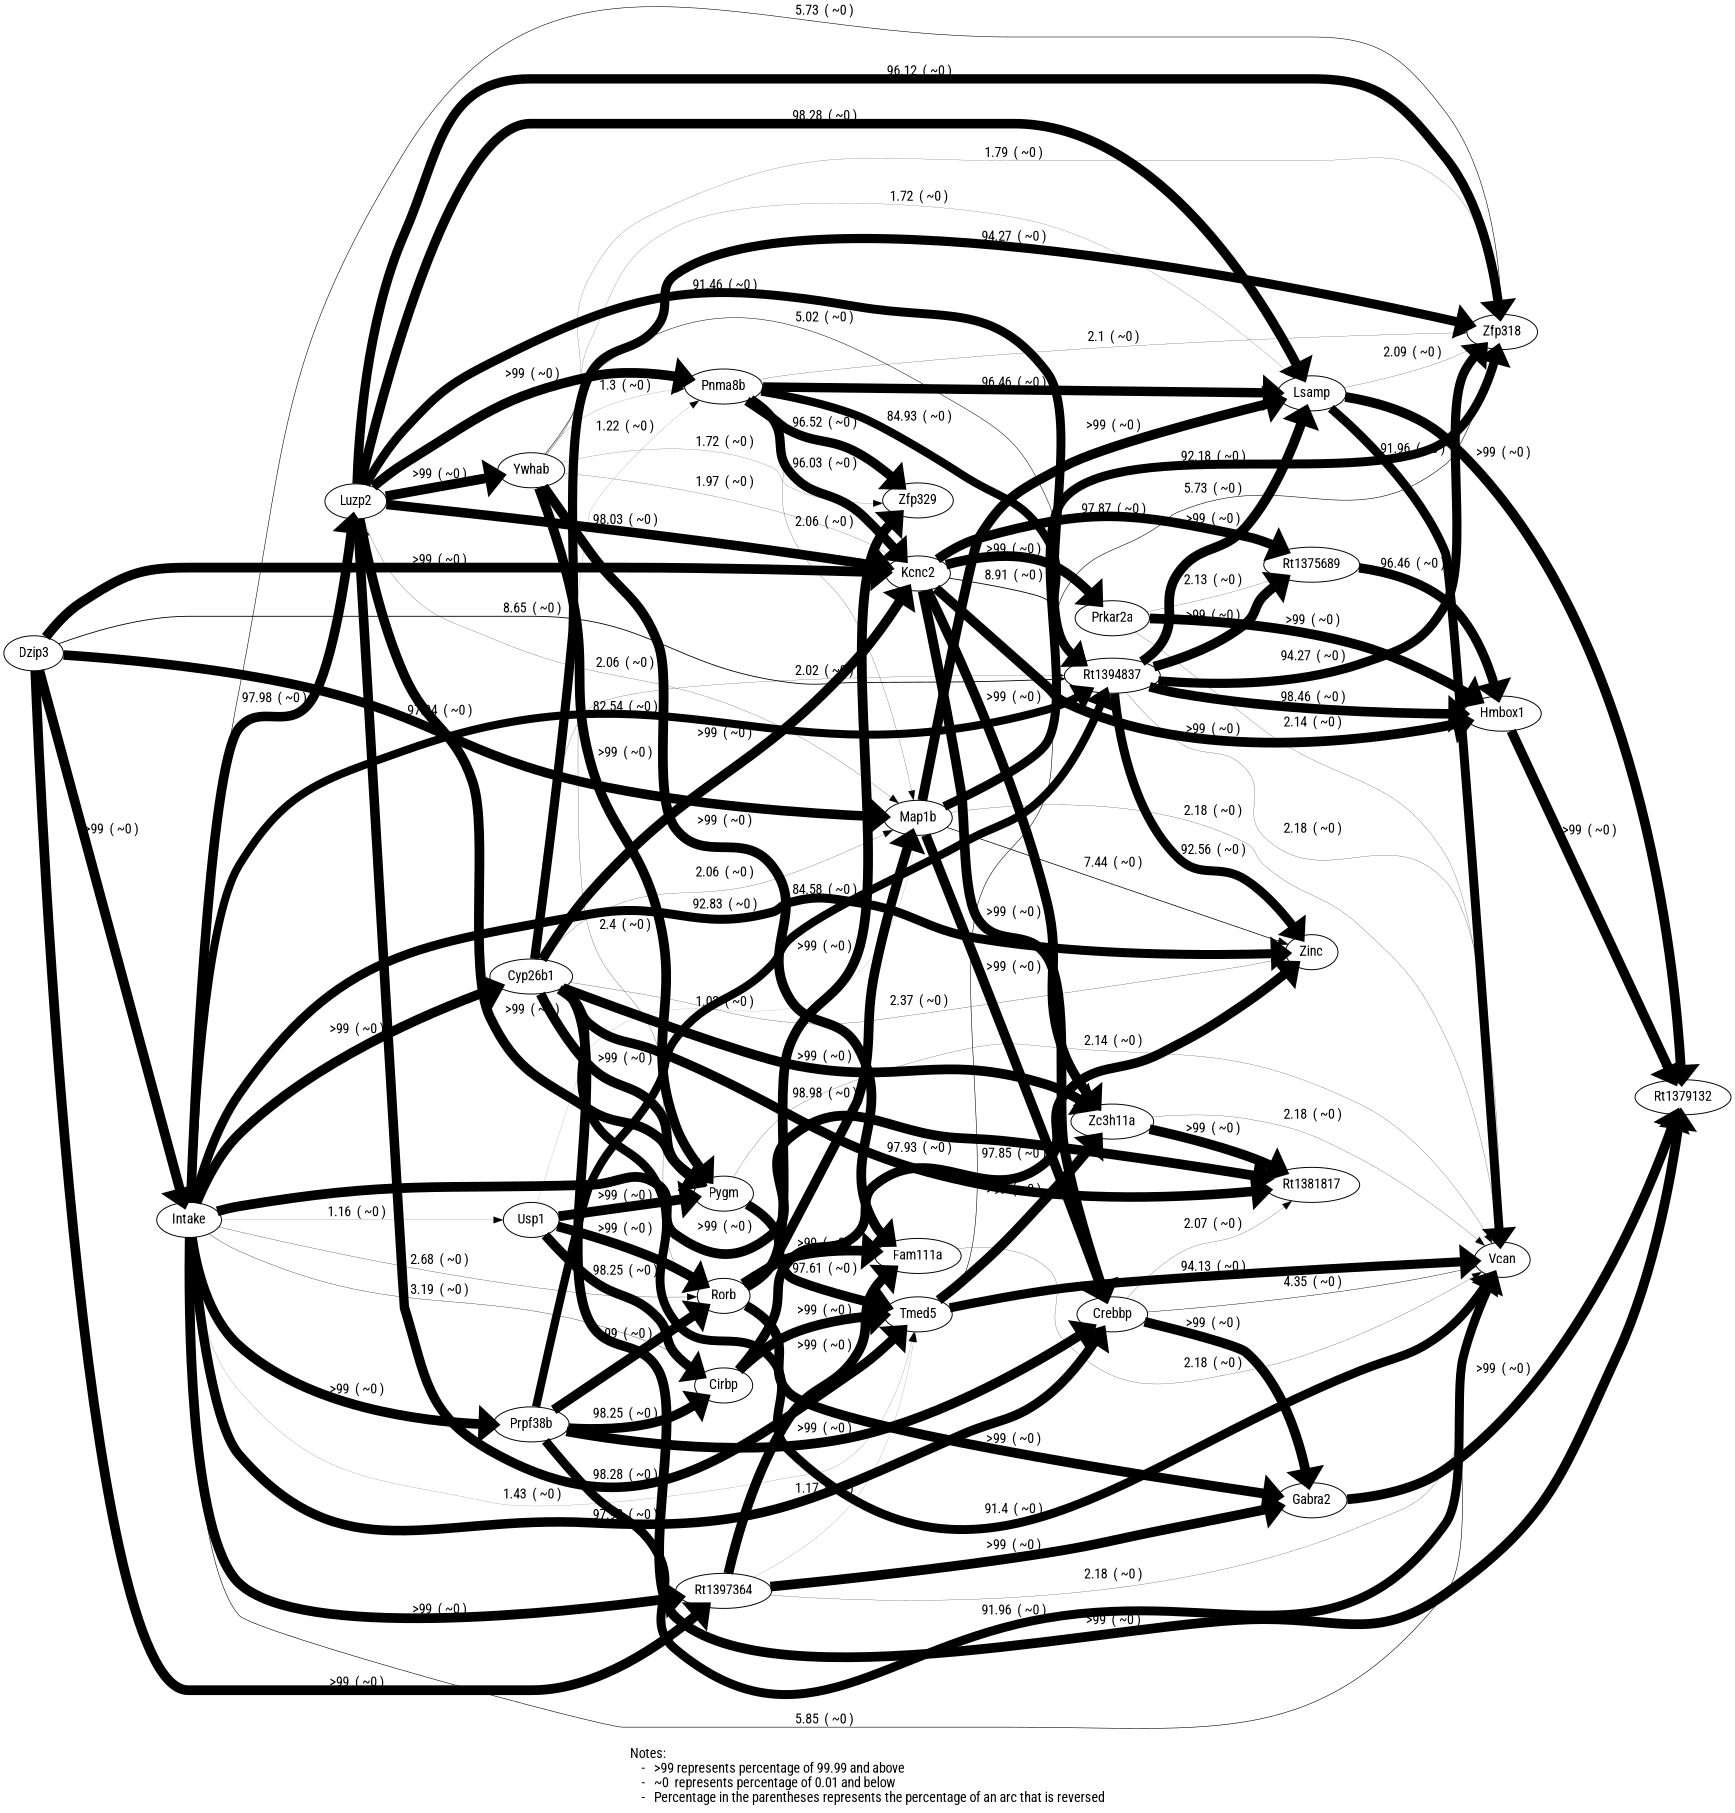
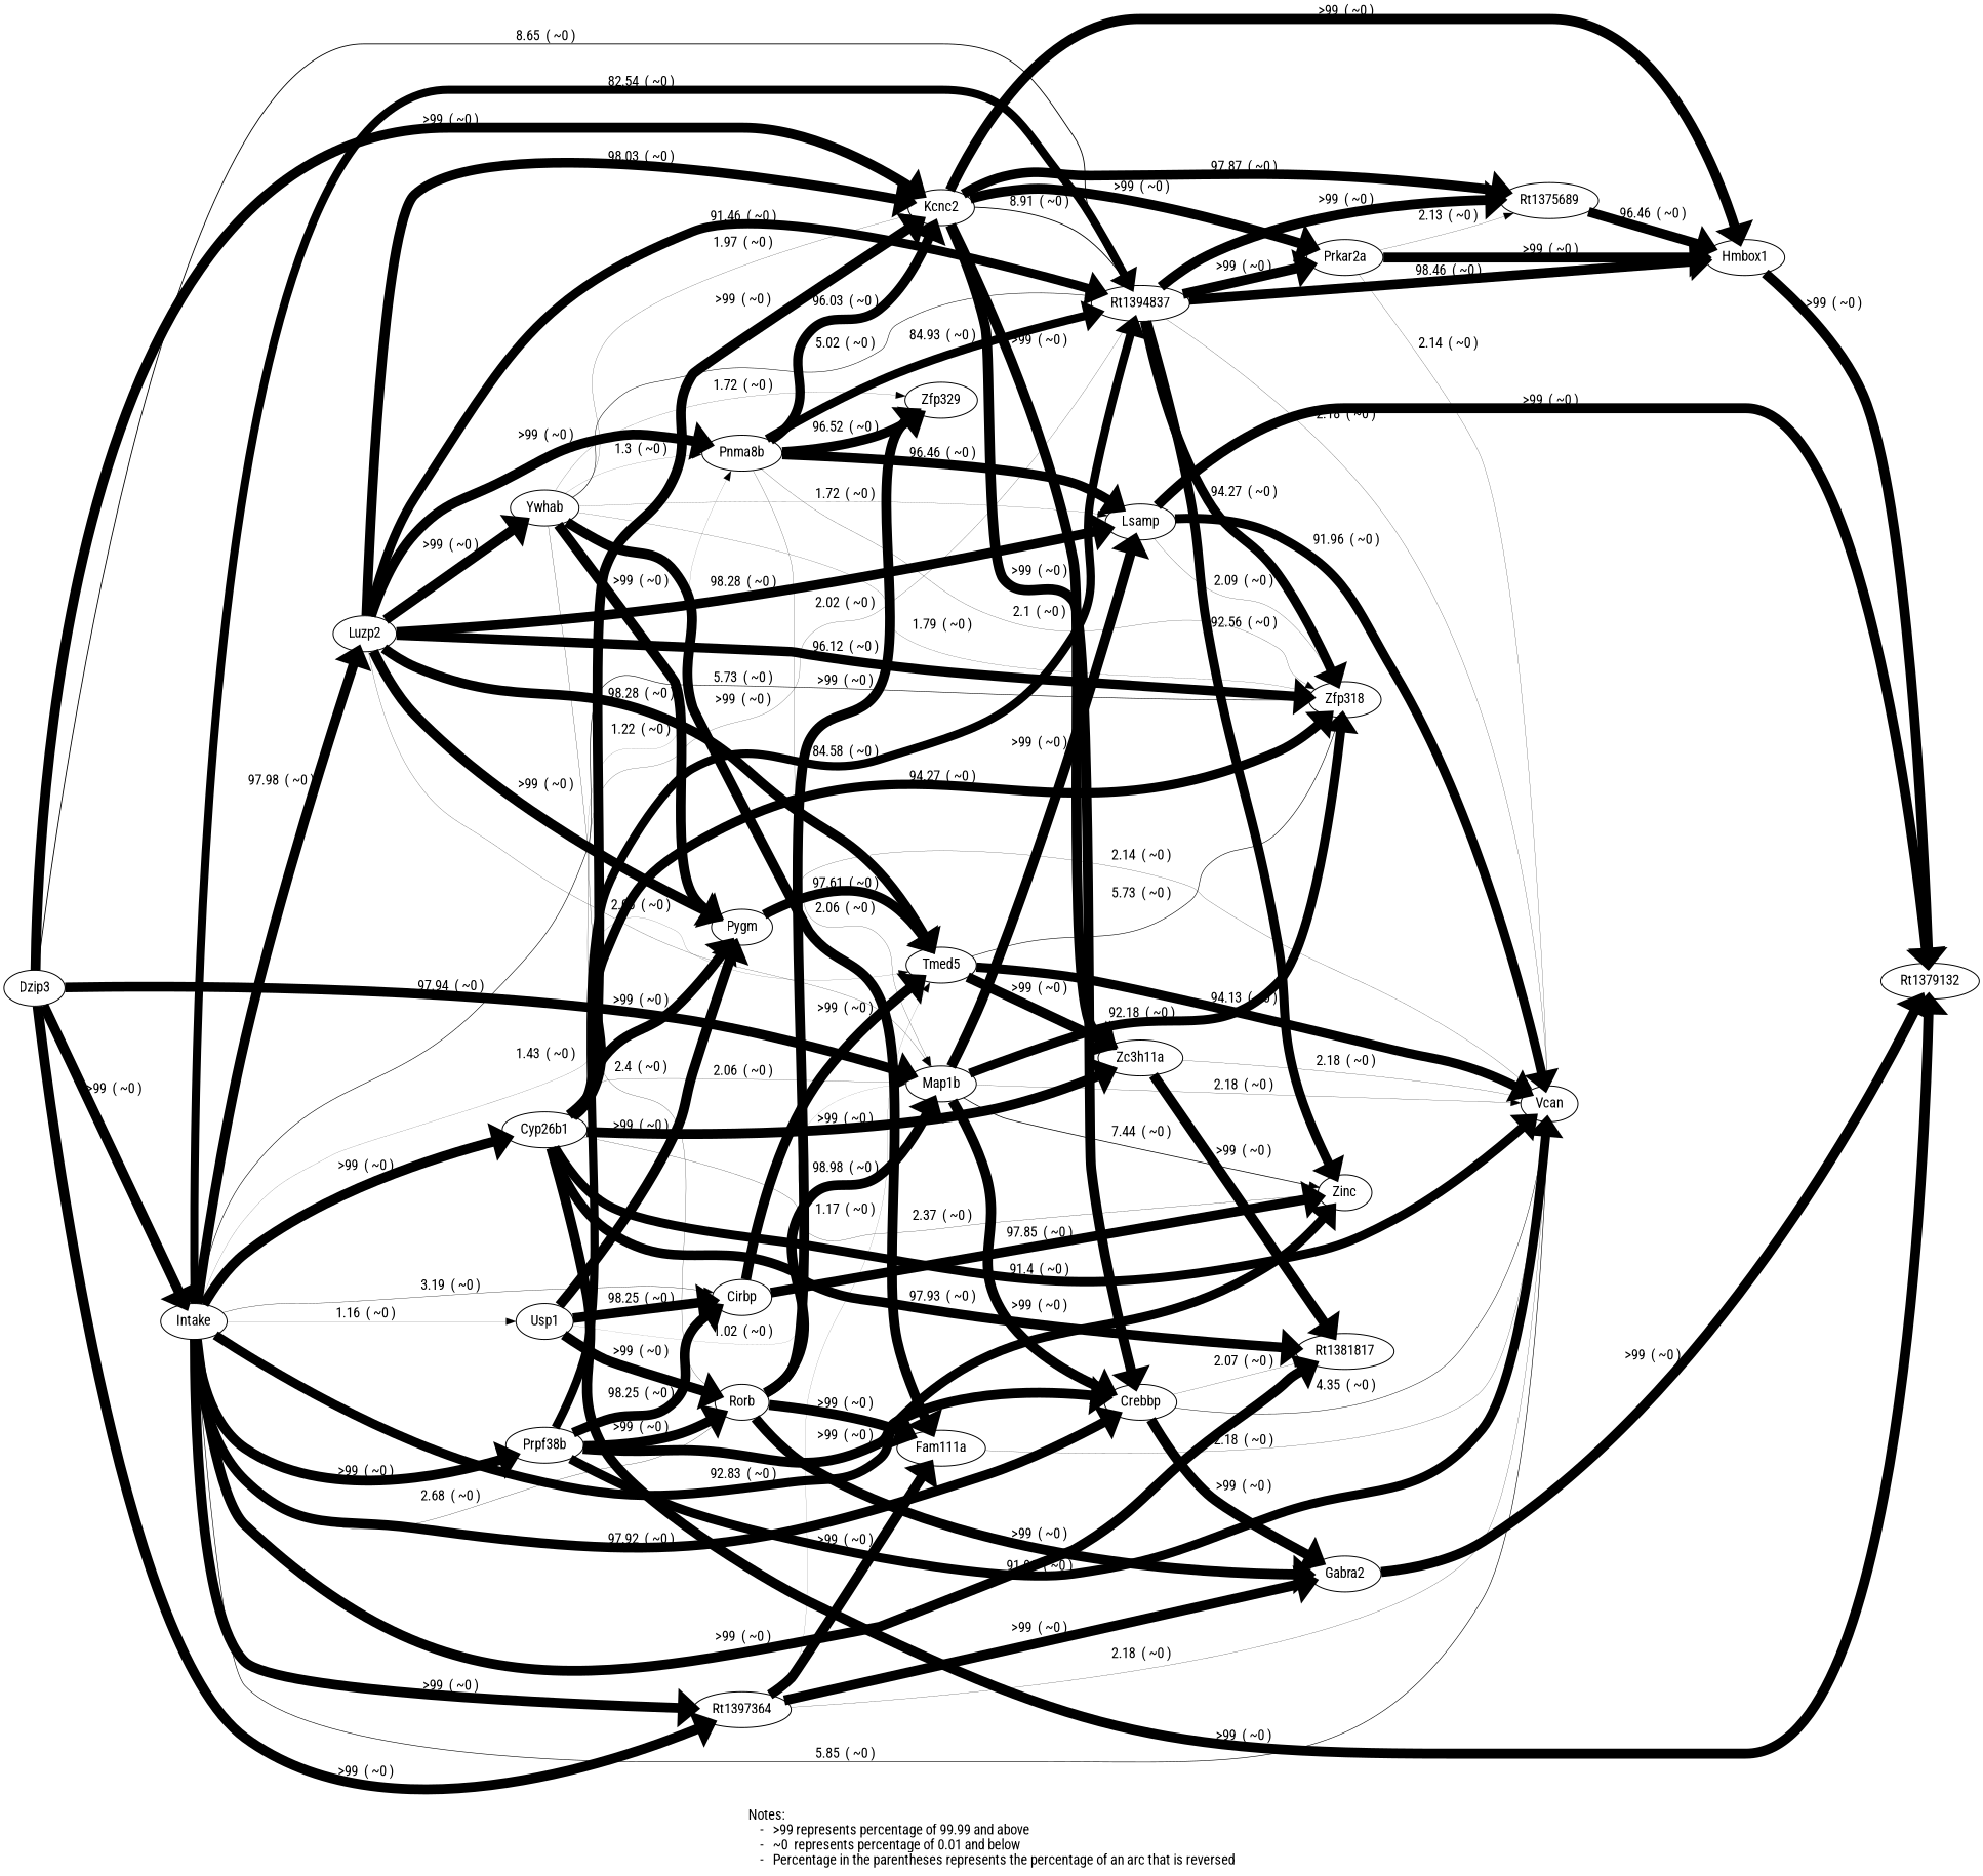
  digraph {
    fontname="Roboto Condensed"
    label="        \l Notes: \l     -   >99 represents percentage of 99.99 and above \l     -   ~0  represents percentage of 0.01 and below \l     -   Percentage in the parentheses represents the percentage of an arc that is reversed \l"
    rankdir=LR
    node [fontname="Roboto Condensed"]
    edge [fontname="Roboto Condensed" penwidth=10]
    Dzip3
    Intake
    Rt1397364
    Map1b
    Kcnc2
    Rt1394837
    Cyp26b1
    Prpf38b
    Luzp2
    Rorb
    Usp1
    Cirbp
    Tmed5
    Crebbp
    Zinc
    Rt1381817
    Zfp318
    Vcan
    Fam111a
    Gabra2
    Lsamp
    Zc3h11a
    Prkar2a
    Rt1375689
    Hmbox1
    Pnma8b
    Pygm
    Rt1379132
    Ywhab
    Zfp329
    Dzip3 -> Intake [label=" >99  ( ~0 )"]
    Dzip3 -> Rt1397364 [label=" >99  ( ~0 )"]
    Dzip3 -> Map1b [label=" 97.94  ( ~0 )" penwidth=9.79]
    Dzip3 -> Kcnc2 [label=" >99  ( ~0 )"]
    Dzip3 -> Rt1394837 [label=" 8.65  ( ~0 )" penwidth=0.87]
    Intake -> Rt1397364 [label=" >99  ( ~0 )"]
    Intake -> Rt1394837 [label=" 82.54  ( ~0 )" penwidth=8.25]
    Intake -> Cyp26b1 [label=" >99  ( ~0 )"]
    Intake -> Prpf38b [label=" >99  ( ~0 )"]
    Intake -> Luzp2 [label=" 97.98  ( ~0 )" penwidth=9.8]
    Intake -> Rorb [label=" 2.68  ( ~0 )" penwidth=0.27]
    Intake -> Usp1 [label=" 1.16  ( ~0 )" penwidth=0.12]
    Intake -> Cirbp [label=" 3.19  ( ~0 )" penwidth=0.32]
    Intake -> Tmed5 [label=" 1.43  ( ~0 )" penwidth=0.14]
    Intake -> Crebbp [label=" 97.92  ( ~0 )" penwidth=9.79]
    Intake -> Zinc [label=" 92.83  ( ~0 )" penwidth=9.28]
    Intake -> Rt1381817 [label=" >99  ( ~0 )"]
    Intake -> Zfp318 [label=" 5.73  ( ~0 )" penwidth=0.57]
    Intake -> Vcan [label=" 5.85  ( ~0 )" penwidth=0.59]
    Rt1397364 -> Tmed5 [label=" 1.17  ( ~0 )" penwidth=0.12]
    Rt1397364 -> Vcan [label=" 2.18  ( ~0 )" penwidth=0.22]
    Rt1397364 -> Fam111a [label=" >99  ( ~0 )"]
    Rt1397364 -> Gabra2 [label=" >99  ( ~0 )"]
    Map1b -> Crebbp [label=" >99  ( ~0 )"]
    Map1b -> Zinc [label=" 7.44  ( ~0 )" penwidth=0.74]
    Map1b -> Zfp318 [label=" 92.18  ( ~0 )" penwidth=9.22]
    Map1b -> Vcan [label=" 2.18  ( ~0 )" penwidth=0.22]
    Map1b -> Lsamp [label=" >99  ( ~0 )"]
    Kcnc2 -> Rt1394837 [label=" 8.91  ( ~0 )" penwidth=0.89]
    Kcnc2 -> Crebbp [label=" >99  ( ~0 )"]
    Kcnc2 -> Zc3h11a [label=" >99  ( ~0 )"]
    Kcnc2 -> Prkar2a [label=" >99  ( ~0 )"]
    Kcnc2 -> Rt1375689 [label=" 97.87  ( ~0 )" penwidth=9.79]
    Kcnc2 -> Hmbox1 [label=" >99  ( ~0 )"]
    Rt1394837 -> Zinc [label=" 92.56  ( ~0 )" penwidth=9.26]
    Rt1394837 -> Zfp318 [label=" 94.27  ( ~0 )" penwidth=9.43]
    Rt1394837 -> Vcan [label=" 2.18  ( ~0 )" penwidth=0.22]
-   Rt1394837 -> Lsamp [label=" >99  ( ~0 )"]
+   Rt1394837 -> Prkar2a [label=" >99  ( ~0 )"]
    Rt1394837 -> Rt1375689 [label=" >99  ( ~0 )"]
    Rt1394837 -> Hmbox1 [label=" 98.46  ( ~0 )" penwidth=9.85]
    Cyp26b1 -> Map1b [label=" 2.06  ( ~0 )" penwidth=0.21]
    Cyp26b1 -> Kcnc2 [label=" >99  ( ~0 )"]
    Cyp26b1 -> Rt1394837 [label=" 2.02  ( ~0 )" penwidth=0.2]
    Cyp26b1 -> Zinc [label=" 2.37  ( ~0 )" penwidth=0.24]
    Cyp26b1 -> Rt1381817 [label=" 97.93  ( ~0 )" penwidth=9.79]
    Cyp26b1 -> Zfp318 [label=" 94.27  ( ~0 )" penwidth=9.43]
    Cyp26b1 -> Vcan [label=" 91.4  ( ~0 )" penwidth=9.14]
    Cyp26b1 -> Zc3h11a [label=" >99  ( ~0 )"]
    Cyp26b1 -> Pnma8b [label=" 1.22  ( ~0 )" penwidth=0.12]
    Cyp26b1 -> Pygm [label=" >99  ( ~0 )"]
    Cyp26b1 -> Rt1379132 [label=" >99  ( ~0 )"]
    Prpf38b -> Rt1394837 [label=" 84.58  ( ~0 )" penwidth=8.46]
    Prpf38b -> Rorb [label=" >99  ( ~0 )"]
    Prpf38b -> Cirbp [label=" 98.25  ( ~0 )" penwidth=9.82]
    Prpf38b -> Crebbp [label=" >99  ( ~0 )"]
    Prpf38b -> Vcan [label=" 91.96  ( ~0 )" penwidth=9.2]
    Luzp2 -> Map1b [label=" 2.06  ( ~0 )" penwidth=0.21]
    Luzp2 -> Kcnc2 [label=" 98.03  ( ~0 )" penwidth=9.8]
    Luzp2 -> Rt1394837 [label=" 91.46  ( ~0 )" penwidth=9.15]
    Luzp2 -> Tmed5 [label=" 98.28  ( ~0 )" penwidth=9.83]
    Luzp2 -> Zfp318 [label=" 96.12  ( ~0 )" penwidth=9.61]
    Luzp2 -> Lsamp [label=" 98.28  ( ~0 )" penwidth=9.83]
    Luzp2 -> Pnma8b [label=" >99  ( ~0 )"]
    Luzp2 -> Pygm [label=" >99  ( ~0 )"]
    Luzp2 -> Ywhab [label=" >99  ( ~0 )"]
    Rorb -> Map1b [label=" 98.98  ( ~0 )" penwidth=9.9]
    Rorb -> Fam111a [label=" >99  ( ~0 )"]
    Rorb -> Gabra2 [label=" >99  ( ~0 )"]
    Rorb -> Zfp329 [label=" >99  ( ~0 )"]
    Usp1 -> Map1b [label=" 1.02  ( ~0 )" penwidth=0.1]
    Usp1 -> Rorb [label=" >99  ( ~0 )"]
    Usp1 -> Cirbp [label=" 98.25  ( ~0 )" penwidth=9.82]
    Usp1 -> Pygm [label=" >99  ( ~0 )"]
    Cirbp -> Tmed5 [label=" >99  ( ~0 )"]
    Cirbp -> Zinc [label=" 97.85  ( ~0 )" penwidth=9.79]
    Tmed5 -> Zfp318 [label=" 5.73  ( ~0 )" penwidth=0.57]
    Tmed5 -> Vcan [label=" 94.13  ( ~0 )" penwidth=9.41]
    Tmed5 -> Zc3h11a [label=" >99  ( ~0 )"]
    Crebbp -> Rt1381817 [label=" 2.07  ( ~0 )" penwidth=0.21]
    Crebbp -> Vcan [label=" 4.35  ( ~0 )" penwidth=0.44]
    Crebbp -> Gabra2 [label=" >99  ( ~0 )"]
    Fam111a -> Vcan [label=" 2.18  ( ~0 )" penwidth=0.22]
    Gabra2 -> Rt1379132 [label=" >99  ( ~0 )"]
    Lsamp -> Zfp318 [label=" 2.09  ( ~0 )" penwidth=0.21]
    Lsamp -> Vcan [label=" 91.96  ( ~0 )" penwidth=9.2]
    Lsamp -> Rt1379132 [label=" >99  ( ~0 )"]
    Zc3h11a -> Rt1381817 [label=" >99  ( ~0 )"]
    Zc3h11a -> Vcan [label=" 2.18  ( ~0 )" penwidth=0.22]
    Prkar2a -> Vcan [label=" 2.14  ( ~0 )" penwidth=0.21]
    Prkar2a -> Rt1375689 [label=" 2.13  ( ~0 )" penwidth=0.21]
    Prkar2a -> Hmbox1 [label=" >99  ( ~0 )"]
    Rt1375689 -> Hmbox1 [label=" 96.46  ( ~0 )" penwidth=9.65]
    Hmbox1 -> Rt1379132 [label=" >99  ( ~0 )"]
    Pnma8b -> Map1b [label=" 2.06  ( ~0 )" penwidth=0.21]
    Pnma8b -> Kcnc2 [label=" 96.03  ( ~0 )" penwidth=9.6]
    Pnma8b -> Rt1394837 [label=" 84.93  ( ~0 )" penwidth=8.49]
    Pnma8b -> Zfp318 [label=" 2.1  ( ~0 )" penwidth=0.21]
    Pnma8b -> Lsamp [label=" 96.46  ( ~0 )" penwidth=9.65]
    Pnma8b -> Zfp329 [label=" 96.52  ( ~0 )" penwidth=9.65]
    Pygm -> Tmed5 [label=" 97.61  ( ~0 )" penwidth=9.76]
    Pygm -> Vcan [label=" 2.14  ( ~0 )" penwidth=0.21]
    Ywhab -> Kcnc2 [label=" 1.97  ( ~0 )" penwidth=0.2]
    Ywhab -> Rt1394837 [label=" 5.02  ( ~0 )" penwidth=0.5]
    Ywhab -> Rorb [label=" 2.4  ( ~0 )" penwidth=0.24]
    Ywhab -> Zfp318 [label=" 1.79  ( ~0 )" penwidth=0.18]
    Ywhab -> Fam111a [label=" >99  ( ~0 )"]
    Ywhab -> Lsamp [label=" 1.72  ( ~0 )" penwidth=0.17]
    Ywhab -> Pnma8b [label=" 1.3  ( ~0 )" penwidth=0.13]
    Ywhab -> Pygm [label=" >99  ( ~0 )"]
    Ywhab -> Zfp329 [label=" 1.72  ( ~0 )" penwidth=0.17]
  }
